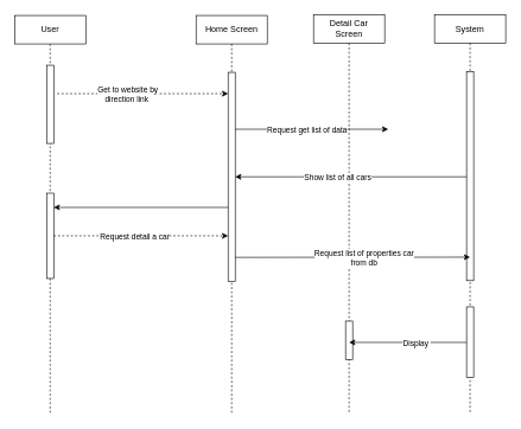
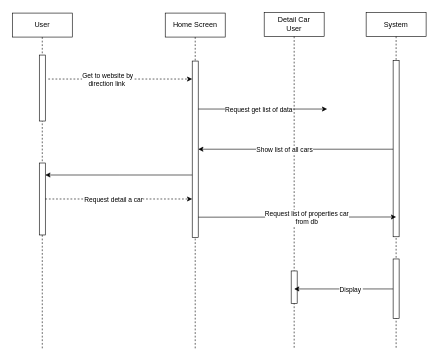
  <mxCell id="0" />
  <mxCell id="1" parent="0" />
- <mxCell id="2" value="Detail Car&lt;br&gt;Screen" style="shape=umlLifeline;perimeter=lifelinePerimeter;whiteSpace=wrap;html=1;container=0;dropTarget=0;collapsible=0;recursiveResize=0;outlineConnect=0;portConstraint=eastwest;newEdgeStyle={&quot;edgeStyle&quot;:&quot;elbowEdgeStyle&quot;,&quot;elbow&quot;:&quot;vertical&quot;,&quot;curved&quot;:0,&quot;rounded&quot;:0};" vertex="1" parent="1"><mxGeometry x="440" y="20" width="100" height="561" as="geometry" /></mxCell>
+ <mxCell id="2" value="Detail Car&lt;br&gt;User" style="shape=umlLifeline;perimeter=lifelinePerimeter;whiteSpace=wrap;html=1;container=0;dropTarget=0;collapsible=0;recursiveResize=0;outlineConnect=0;portConstraint=eastwest;newEdgeStyle={&quot;edgeStyle&quot;:&quot;elbowEdgeStyle&quot;,&quot;elbow&quot;:&quot;vertical&quot;,&quot;curved&quot;:0,&quot;rounded&quot;:0};" vertex="1" parent="1"><mxGeometry x="440" y="20" width="100" height="561" as="geometry" /></mxCell>
  <mxCell id="3" value="" style="html=1;points=[];perimeter=orthogonalPerimeter;outlineConnect=0;targetShapes=umlLifeline;portConstraint=eastwest;newEdgeStyle={&quot;edgeStyle&quot;:&quot;elbowEdgeStyle&quot;,&quot;elbow&quot;:&quot;vertical&quot;,&quot;curved&quot;:0,&quot;rounded&quot;:0};" vertex="1" parent="2"><mxGeometry x="45" y="431" width="10" height="54" as="geometry" /></mxCell>
  <mxCell id="4" value="User" style="shape=umlLifeline;perimeter=lifelinePerimeter;whiteSpace=wrap;html=1;container=0;dropTarget=0;collapsible=0;recursiveResize=0;outlineConnect=0;portConstraint=eastwest;newEdgeStyle={&quot;edgeStyle&quot;:&quot;elbowEdgeStyle&quot;,&quot;elbow&quot;:&quot;vertical&quot;,&quot;curved&quot;:0,&quot;rounded&quot;:0};" vertex="1" parent="1"><mxGeometry x="20" y="21" width="100" height="560" as="geometry" /></mxCell>
  <mxCell id="5" value="" style="html=1;points=[];perimeter=orthogonalPerimeter;outlineConnect=0;targetShapes=umlLifeline;portConstraint=eastwest;newEdgeStyle={&quot;edgeStyle&quot;:&quot;elbowEdgeStyle&quot;,&quot;elbow&quot;:&quot;vertical&quot;,&quot;curved&quot;:0,&quot;rounded&quot;:0};" vertex="1" parent="4"><mxGeometry x="45" y="70" width="10" height="110" as="geometry" /></mxCell>
  <mxCell id="6" value="" style="html=1;points=[];perimeter=orthogonalPerimeter;outlineConnect=0;targetShapes=umlLifeline;portConstraint=eastwest;newEdgeStyle={&quot;edgeStyle&quot;:&quot;elbowEdgeStyle&quot;,&quot;elbow&quot;:&quot;vertical&quot;,&quot;curved&quot;:0,&quot;rounded&quot;:0};" vertex="1" parent="4"><mxGeometry x="45" y="250" width="10" height="120" as="geometry" /></mxCell>
  <mxCell id="7" value="System" style="shape=umlLifeline;perimeter=lifelinePerimeter;whiteSpace=wrap;html=1;container=0;dropTarget=0;collapsible=0;recursiveResize=0;outlineConnect=0;portConstraint=eastwest;newEdgeStyle={&quot;edgeStyle&quot;:&quot;elbowEdgeStyle&quot;,&quot;elbow&quot;:&quot;vertical&quot;,&quot;curved&quot;:0,&quot;rounded&quot;:0};" vertex="1" parent="1"><mxGeometry x="610" y="20" width="100" height="561" as="geometry" /></mxCell>
  <mxCell id="8" value="" style="html=1;points=[];perimeter=orthogonalPerimeter;outlineConnect=0;targetShapes=umlLifeline;portConstraint=eastwest;newEdgeStyle={&quot;edgeStyle&quot;:&quot;elbowEdgeStyle&quot;,&quot;elbow&quot;:&quot;vertical&quot;,&quot;curved&quot;:0,&quot;rounded&quot;:0};" vertex="1" parent="7"><mxGeometry x="45" y="80" width="10" height="294" as="geometry" /></mxCell>
  <mxCell id="9" value="" style="html=1;points=[];perimeter=orthogonalPerimeter;outlineConnect=0;targetShapes=umlLifeline;portConstraint=eastwest;newEdgeStyle={&quot;edgeStyle&quot;:&quot;elbowEdgeStyle&quot;,&quot;elbow&quot;:&quot;vertical&quot;,&quot;curved&quot;:0,&quot;rounded&quot;:0};" vertex="1" parent="7"><mxGeometry x="45" y="411" width="10" height="99" as="geometry" /></mxCell>
  <mxCell id="10" value="Home Screen" style="shape=umlLifeline;perimeter=lifelinePerimeter;whiteSpace=wrap;html=1;container=0;dropTarget=0;collapsible=0;recursiveResize=0;outlineConnect=0;portConstraint=eastwest;newEdgeStyle={&quot;edgeStyle&quot;:&quot;elbowEdgeStyle&quot;,&quot;elbow&quot;:&quot;vertical&quot;,&quot;curved&quot;:0,&quot;rounded&quot;:0};" vertex="1" parent="1"><mxGeometry x="275" y="21" width="100" height="560" as="geometry" /></mxCell>
  <mxCell id="11" value="" style="html=1;points=[];perimeter=orthogonalPerimeter;outlineConnect=0;targetShapes=umlLifeline;portConstraint=eastwest;newEdgeStyle={&quot;edgeStyle&quot;:&quot;elbowEdgeStyle&quot;,&quot;elbow&quot;:&quot;vertical&quot;,&quot;curved&quot;:0,&quot;rounded&quot;:0};" vertex="1" parent="10"><mxGeometry x="45" y="80" width="10" height="294" as="geometry" /></mxCell>
  <mxCell id="12" style="edgeStyle=elbowEdgeStyle;rounded=0;orthogonalLoop=1;jettySize=auto;html=1;elbow=vertical;curved=0;dashed=1;" edge="1" parent="1"><mxGeometry relative="1" as="geometry"><mxPoint x="80" y="131" as="sourcePoint" /><mxPoint x="320" y="131" as="targetPoint" /></mxGeometry></mxCell>
  <mxCell id="13" value="Get to website by&lt;br&gt;direction link&amp;nbsp;" style="edgeLabel;html=1;align=center;verticalAlign=middle;resizable=0;points=[];" vertex="1" connectable="0" parent="12"><mxGeometry x="-0.314" y="-3" relative="1" as="geometry"><mxPoint x="16" y="-3" as="offset" /></mxGeometry></mxCell>
  <mxCell id="14" style="edgeStyle=elbowEdgeStyle;rounded=0;orthogonalLoop=1;jettySize=auto;html=1;elbow=vertical;curved=0;" edge="1" parent="1"><mxGeometry relative="1" as="geometry"><mxPoint x="330" y="181.003" as="sourcePoint" /><mxPoint x="545" y="181.003" as="targetPoint" /></mxGeometry></mxCell>
  <mxCell id="15" value="Request get list of data" style="edgeLabel;html=1;align=center;verticalAlign=middle;resizable=0;points=[];" vertex="1" connectable="0" parent="14"><mxGeometry x="-0.325" y="-3" relative="1" as="geometry"><mxPoint x="28" y="-3" as="offset" /></mxGeometry></mxCell>
  <mxCell id="16" style="edgeStyle=elbowEdgeStyle;rounded=0;orthogonalLoop=1;jettySize=auto;html=1;elbow=vertical;curved=0;" edge="1" parent="1" source="8" target="11"><mxGeometry relative="1" as="geometry" /></mxCell>
  <mxCell id="17" value="Show list of all cars" style="edgeLabel;html=1;align=center;verticalAlign=middle;resizable=0;points=[];" vertex="1" connectable="0" parent="16"><mxGeometry x="0.233" y="1" relative="1" as="geometry"><mxPoint x="18" y="-1" as="offset" /></mxGeometry></mxCell>
  <mxCell id="18" style="edgeStyle=elbowEdgeStyle;rounded=0;orthogonalLoop=1;jettySize=auto;html=1;elbow=vertical;curved=0;" edge="1" parent="1" source="11" target="6"><mxGeometry relative="1" as="geometry"><Array as="points"><mxPoint x="198" y="291" /></Array></mxGeometry></mxCell>
  <mxCell id="19" style="edgeStyle=elbowEdgeStyle;rounded=0;orthogonalLoop=1;jettySize=auto;html=1;elbow=vertical;curved=0;dashed=1;" edge="1" parent="1" source="6"><mxGeometry relative="1" as="geometry"><mxPoint x="320" y="331" as="targetPoint" /></mxGeometry></mxCell>
  <mxCell id="20" value="Request detail a car" style="edgeLabel;html=1;align=center;verticalAlign=middle;resizable=0;points=[];" vertex="1" connectable="0" parent="19"><mxGeometry x="-0.287" y="1" relative="1" as="geometry"><mxPoint x="26" y="1" as="offset" /></mxGeometry></mxCell>
  <mxCell id="21" style="edgeStyle=elbowEdgeStyle;rounded=0;orthogonalLoop=1;jettySize=auto;html=1;elbow=vertical;curved=0;entryX=0.5;entryY=0.888;entryDx=0;entryDy=0;entryPerimeter=0;" edge="1" parent="1" target="8"><mxGeometry relative="1" as="geometry"><mxPoint x="650" y="361" as="targetPoint" /><mxPoint x="330" y="361.327" as="sourcePoint" /></mxGeometry></mxCell>
  <mxCell id="22" value="Request list of properties car &lt;br&gt;from db" style="edgeLabel;html=1;align=center;verticalAlign=middle;resizable=0;points=[];" vertex="1" connectable="0" parent="21"><mxGeometry x="-0.197" y="-1" relative="1" as="geometry"><mxPoint x="48" as="offset" /></mxGeometry></mxCell>
  <mxCell id="23" style="edgeStyle=elbowEdgeStyle;rounded=0;orthogonalLoop=1;jettySize=auto;html=1;elbow=vertical;curved=0;entryX=0.5;entryY=0.556;entryDx=0;entryDy=0;entryPerimeter=0;" edge="1" parent="1" source="9" target="3"><mxGeometry relative="1" as="geometry"><mxPoint x="500" y="481" as="targetPoint" /></mxGeometry></mxCell>
  <mxCell id="24" value="Display&amp;nbsp;" style="edgeLabel;html=1;align=center;verticalAlign=middle;resizable=0;points=[];" vertex="1" connectable="0" parent="23"><mxGeometry x="0.245" y="-2" relative="1" as="geometry"><mxPoint x="32" y="2" as="offset" /></mxGeometry></mxCell>
